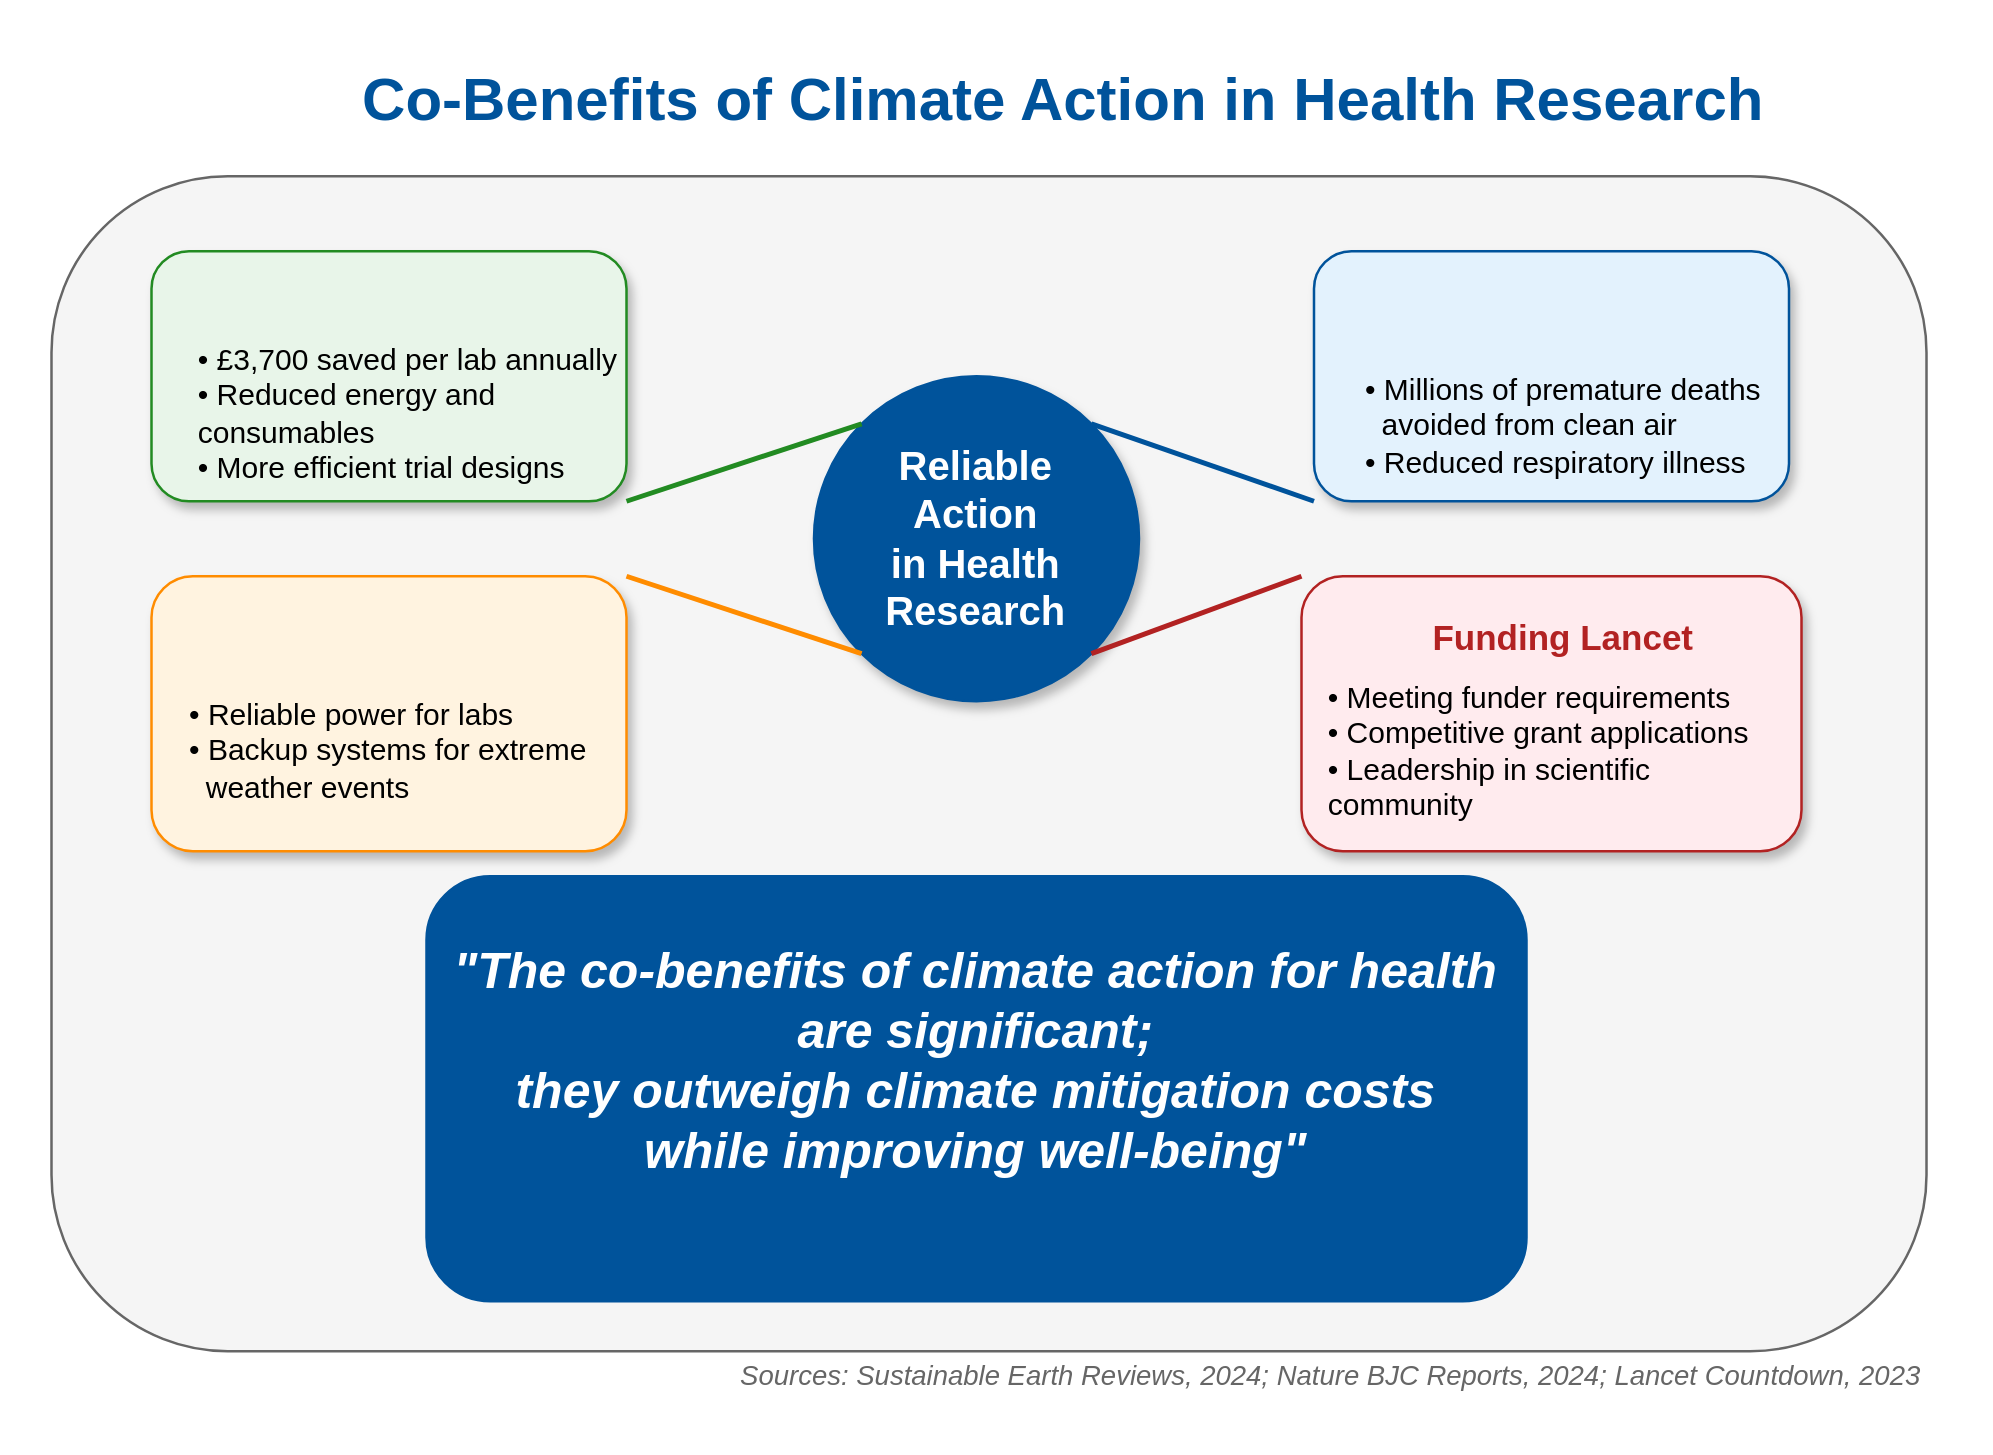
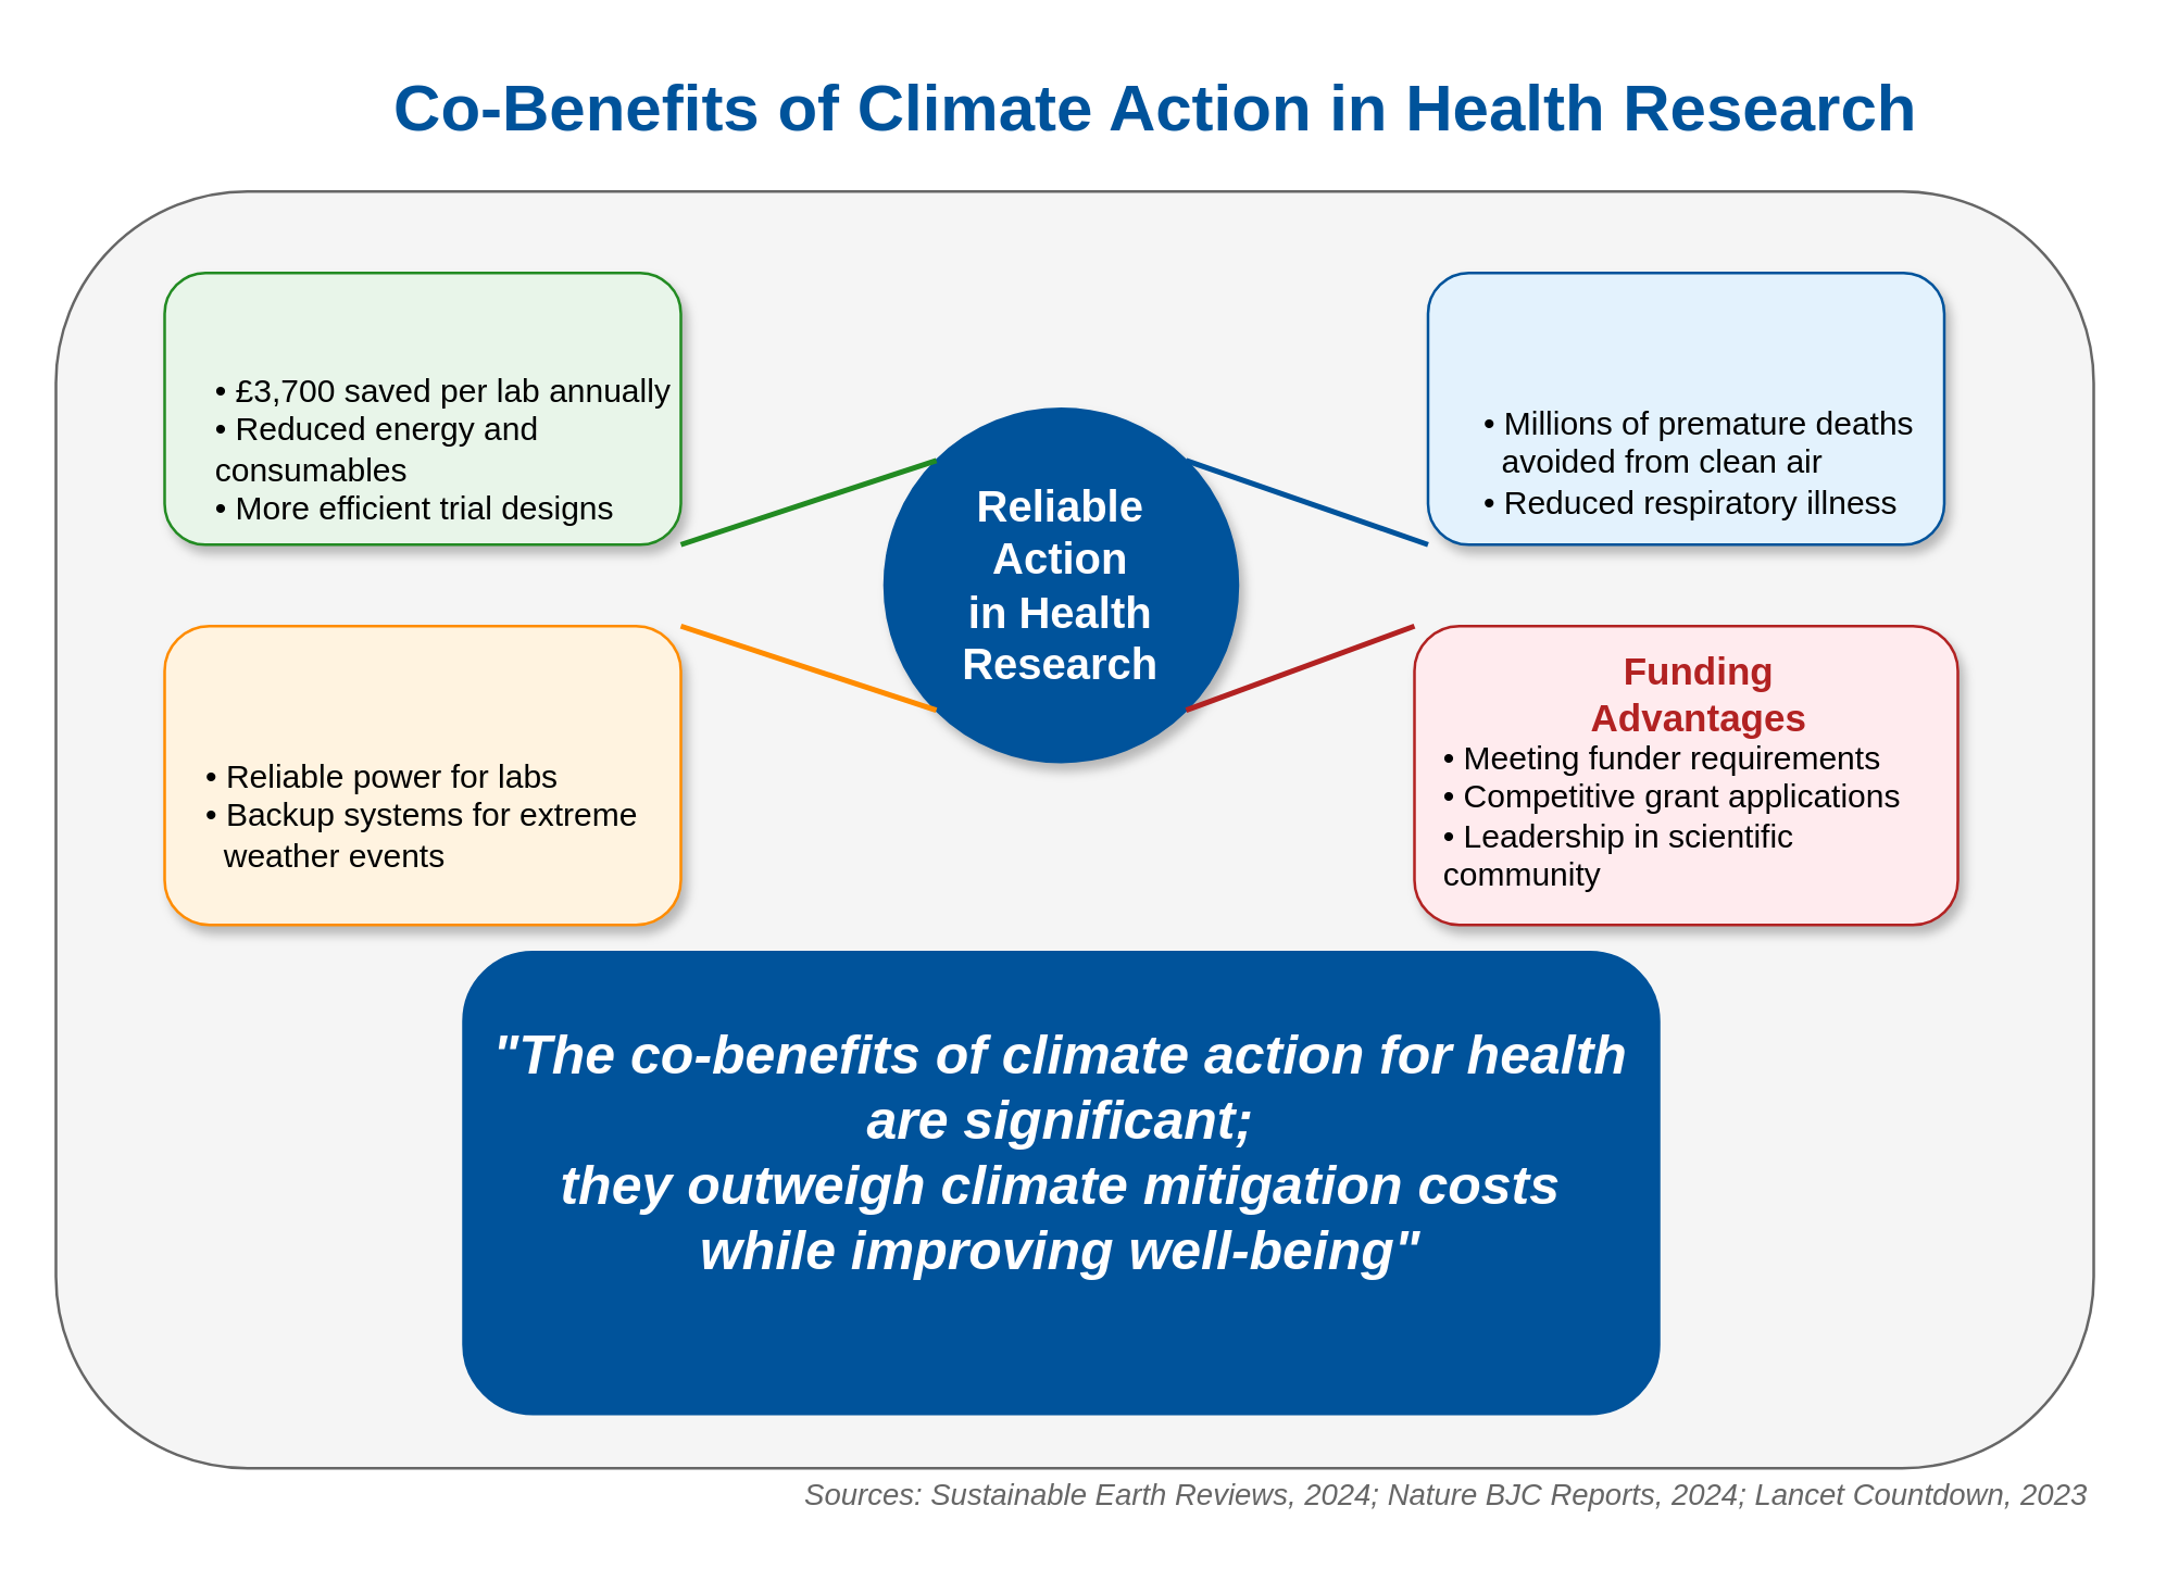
  <mxCell id="0" />
  <mxCell id="1" parent="0" />
  <mxCell id="2" value="&lt;font style=&quot;font-size: 24px;&quot; face=&quot;Arial&quot;&gt;&lt;b&gt;Co-Benefits of Climate Action in Health Research&lt;/b&gt;&lt;/font&gt;" style="text;html=1;strokeColor=none;fillColor=none;align=center;verticalAlign=middle;whiteSpace=wrap;rounded=0;fontColor=#00539B;shadow=0;" parent="1" vertex="1"><mxGeometry x="75" y="20" width="700" height="40" as="geometry" /></mxCell>
  <mxCell id="3" value="" style="rounded=1;whiteSpace=wrap;html=1;fillColor=#F5F5F5;strokeColor=#666666;shadow=0;" parent="1" vertex="1"><mxGeometry x="20" y="70" width="750" height="470" as="geometry" /></mxCell>
  <mxCell id="4" value="" style="ellipse;whiteSpace=wrap;html=1;aspect=fixed;fillColor=#00539B;strokeColor=#00539B;shadow=1;fontColor=#FFFFFF;" parent="1" vertex="1"><mxGeometry x="325" y="150" width="130" height="130" as="geometry" /></mxCell>
  <mxCell id="5" value="&lt;font face=&quot;Arial&quot; style=&quot;font-size: 16px;&quot; color=&quot;#ffffff&quot;&gt;&lt;b&gt;Reliable Action&lt;br&gt;in Health&lt;br&gt;Research&lt;/b&gt;&lt;/font&gt;" style="text;html=1;strokeColor=none;fillColor=none;align=center;verticalAlign=middle;whiteSpace=wrap;rounded=0;" parent="1" vertex="1"><mxGeometry x="340" y="185" width="100" height="60" as="geometry" /></mxCell>
  <mxCell id="6" value="" style="rounded=1;whiteSpace=wrap;html=1;fillColor=#E8F5E9;strokeColor=#228B22;shadow=1;" parent="1" vertex="1"><mxGeometry x="60" y="100" width="190" height="100" as="geometry" /></mxCell>
  <mxCell id="7" value="&lt;div style=&quot;text-align: left;&quot;&gt;&lt;font face=&quot;Arial&quot;&gt;• £3,700 saved per lab annually&lt;/font&gt;&lt;/div&gt;&lt;div style=&quot;text-align: left;&quot;&gt;&lt;font face=&quot;Arial&quot;&gt;• Reduced energy and consumables&lt;/font&gt;&lt;/div&gt;&lt;div style=&quot;text-align: left;&quot;&gt;&lt;font face=&quot;Arial&quot;&gt;• More efficient trial designs&lt;/font&gt;&lt;/div&gt;" style="text;html=1;strokeColor=none;fillColor=none;align=center;verticalAlign=middle;whiteSpace=wrap;rounded=0;" parent="1" vertex="1"><mxGeometry x="78" y="135" width="190" height="60" as="geometry" /></mxCell>
  <mxCell id="8" value="" style="rounded=1;whiteSpace=wrap;html=1;fillColor=#E3F2FD;strokeColor=#00539B;shadow=1;" parent="1" vertex="1"><mxGeometry x="525" y="100" width="190" height="100" as="geometry" /></mxCell>
  <mxCell id="9" value="&lt;div style=&quot;text-align: left;&quot;&gt;&lt;font face=&quot;Arial&quot;&gt;• Millions of premature deaths&lt;/font&gt;&lt;/div&gt;&lt;div style=&quot;text-align: left;&quot;&gt;&lt;font face=&quot;Arial&quot;&gt;&amp;nbsp; avoided from clean air&lt;/font&gt;&lt;/div&gt;&lt;div style=&quot;text-align: left;&quot;&gt;&lt;font face=&quot;Arial&quot;&gt;• Reduced respiratory illness&lt;/font&gt;&lt;/div&gt;" style="text;html=1;strokeColor=none;fillColor=none;align=center;verticalAlign=middle;whiteSpace=wrap;rounded=0;" parent="1" vertex="1"><mxGeometry x="530" y="140" width="190" height="60" as="geometry" /></mxCell>
  <mxCell id="10" value="" style="rounded=1;whiteSpace=wrap;html=1;fillColor=#FFF3E0;strokeColor=#FF8C00;shadow=1;" parent="1" vertex="1"><mxGeometry x="60" y="230" width="190" height="110" as="geometry" /></mxCell>
  <mxCell id="11" value="&lt;div style=&quot;text-align: left;&quot;&gt;&lt;font face=&quot;Arial&quot;&gt;• Reliable power for labs&lt;/font&gt;&lt;/div&gt;&lt;div style=&quot;text-align: left;&quot;&gt;&lt;font face=&quot;Arial&quot;&gt;• Backup systems for extreme&lt;/font&gt;&lt;/div&gt;&lt;div style=&quot;text-align: left;&quot;&gt;&lt;font face=&quot;Arial&quot;&gt;&amp;nbsp; weather events&lt;/font&gt;&lt;/div&gt;" style="text;html=1;strokeColor=none;fillColor=none;align=center;verticalAlign=middle;whiteSpace=wrap;rounded=0;" parent="1" vertex="1"><mxGeometry x="60" y="270" width="190" height="60" as="geometry" /></mxCell>
  <mxCell id="12" value="" style="rounded=1;whiteSpace=wrap;html=1;fillColor=#FFEBEE;strokeColor=#B22222;shadow=1;" parent="1" vertex="1"><mxGeometry x="520" y="230" width="200" height="110" as="geometry" /></mxCell>
- <mxCell id="13" value="&lt;font face=&quot;Arial&quot; style=&quot;font-size: 14px;&quot; color=&quot;#b22222&quot;&gt;&lt;b&gt;Funding Lancet&lt;/b&gt;&lt;/font&gt;" style="text;html=1;strokeColor=none;fillColor=none;align=center;verticalAlign=middle;whiteSpace=wrap;rounded=0;" parent="1" vertex="1"><mxGeometry x="570" y="240" width="110" height="30" as="geometry" /></mxCell>
+ <mxCell id="13" value="&lt;font face=&quot;Arial&quot; style=&quot;font-size: 14px;&quot; color=&quot;#b22222&quot;&gt;&lt;b&gt;Funding Advantages&lt;/b&gt;&lt;/font&gt;" style="text;html=1;strokeColor=none;fillColor=none;align=center;verticalAlign=middle;whiteSpace=wrap;rounded=0;" parent="1" vertex="1"><mxGeometry x="570" y="240" width="110" height="30" as="geometry" /></mxCell>
  <mxCell id="14" value="&lt;div style=&quot;text-align: left;&quot;&gt;&lt;font face=&quot;Arial&quot;&gt;• Meeting funder requirements&lt;/font&gt;&lt;/div&gt;&lt;div style=&quot;text-align: left;&quot;&gt;&lt;font face=&quot;Arial&quot;&gt;• Competitive grant applications&lt;/font&gt;&lt;/div&gt;&lt;div style=&quot;text-align: left;&quot;&gt;&lt;font face=&quot;Arial&quot;&gt;• Leadership in scientific community&lt;/font&gt;&lt;/div&gt;" style="text;html=1;strokeColor=none;fillColor=none;align=center;verticalAlign=middle;whiteSpace=wrap;rounded=0;" parent="1" vertex="1"><mxGeometry x="530" y="270" width="190" height="60" as="geometry" /></mxCell>
  <mxCell id="15" value="" style="endArrow=none;html=1;rounded=0;entryX=0;entryY=0;entryDx=0;entryDy=0;exitX=1;exitY=1;exitDx=0;exitDy=0;strokeWidth=2;strokeColor=#228B22;" parent="1" source="6" target="4" edge="1"><mxGeometry width="50" height="50" relative="1" as="geometry"><mxPoint x="230" y="250" as="sourcePoint" /><mxPoint x="280" y="200" as="targetPoint" /></mxGeometry></mxCell>
  <mxCell id="16" value="" style="endArrow=none;html=1;rounded=0;entryX=0;entryY=1;entryDx=0;entryDy=0;exitX=1;exitY=0;exitDx=0;exitDy=0;strokeWidth=2;strokeColor=#FF8C00;" parent="1" source="10" target="4" edge="1"><mxGeometry width="50" height="50" relative="1" as="geometry"><mxPoint x="260" y="210" as="sourcePoint" /><mxPoint x="354.437" y="169.003" as="targetPoint" /></mxGeometry></mxCell>
  <mxCell id="17" value="" style="endArrow=none;html=1;rounded=0;entryX=1;entryY=0;entryDx=0;entryDy=0;exitX=0;exitY=1;exitDx=0;exitDy=0;strokeWidth=2;strokeColor=#00539B;" parent="1" source="8" target="4" edge="1"><mxGeometry width="50" height="50" relative="1" as="geometry"><mxPoint x="260" y="240" as="sourcePoint" /><mxPoint x="354.437" y="169.003" as="targetPoint" /></mxGeometry></mxCell>
  <mxCell id="18" value="" style="endArrow=none;html=1;rounded=0;entryX=1;entryY=1;entryDx=0;entryDy=0;exitX=0;exitY=0;exitDx=0;exitDy=0;strokeWidth=2;strokeColor=#B22222;" parent="1" source="12" target="4" edge="1"><mxGeometry width="50" height="50" relative="1" as="geometry"><mxPoint x="540" y="210" as="sourcePoint" /><mxPoint x="354.437" y="169.003" as="targetPoint" /></mxGeometry></mxCell>
  <mxCell id="19" value="" style="rounded=1;whiteSpace=wrap;html=1;fillColor=#00539B;strokeColor=#00539B;fontColor=#FFFFFF;shadow=0;" parent="1" vertex="1"><mxGeometry x="170" y="350" width="440" height="170" as="geometry" /></mxCell>
  <mxCell id="20" value="&lt;font style=&quot;font-size: 20px;&quot; face=&quot;Arial&quot; color=&quot;#ffffff&quot;&gt;&lt;b&gt;&quot;The co-benefits of climate action for health are significant;&lt;br&gt;they outweigh climate mitigation costs while improving well-being&quot;&lt;/b&gt;&lt;/font&gt;" style="text;html=1;strokeColor=none;fillColor=none;align=center;verticalAlign=middle;whiteSpace=wrap;rounded=0;fontStyle=2" parent="1" vertex="1"><mxGeometry x="180" y="393" width="420" height="60" as="geometry" /></mxCell>
  <mxCell id="21" value="&lt;font face=&quot;Arial&quot; style=&quot;font-size: 11px;&quot; color=&quot;#666666&quot;&gt;&lt;i&gt;Sources: Sustainable Earth Reviews, 2024; Nature BJC Reports, 2024; Lancet Countdown, 2023&lt;/i&gt;&lt;/font&gt;" style="text;html=1;strokeColor=none;fillColor=none;align=right;verticalAlign=middle;whiteSpace=wrap;rounded=0;" parent="1" vertex="1"><mxGeometry x="280" y="540" width="490" height="20" as="geometry" /></mxCell>
